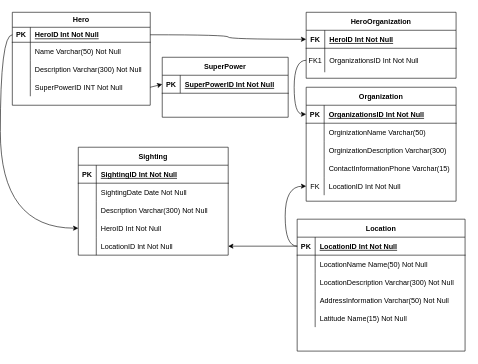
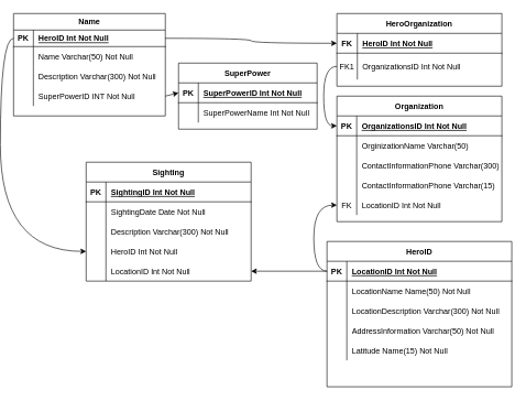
  <mxCell id="0" />
  <mxCell id="1" parent="0" />
- <mxCell id="2" value="Hero" style="shape=table;startSize=25;container=1;collapsible=1;childLayout=tableLayout;fixedRows=1;rowLines=0;fontStyle=1;align=center;resizeLast=1;" parent="1" vertex="1"><mxGeometry x="20" y="20" width="230" height="155" as="geometry" /></mxCell>
+ <mxCell id="2" value="Name" style="shape=table;startSize=25;container=1;collapsible=1;childLayout=tableLayout;fixedRows=1;rowLines=0;fontStyle=1;align=center;resizeLast=1;" parent="1" vertex="1"><mxGeometry x="20" y="20" width="230" height="155" as="geometry" /></mxCell>
  <mxCell id="3" value="" style="shape=partialRectangle;collapsible=0;dropTarget=0;pointerEvents=0;fillColor=none;points=[[0,0.5],[1,0.5]];portConstraint=eastwest;top=0;left=0;right=0;bottom=1;" parent="2" vertex="1"><mxGeometry y="25" width="230" height="25" as="geometry" /></mxCell>
  <mxCell id="4" value="PK" style="shape=partialRectangle;overflow=hidden;connectable=0;fillColor=none;top=0;left=0;bottom=0;right=0;fontStyle=1;" parent="3" vertex="1"><mxGeometry width="30" height="25" as="geometry" /></mxCell>
  <mxCell id="5" value="HeroID Int Not Null" style="shape=partialRectangle;overflow=hidden;connectable=0;fillColor=none;top=0;left=0;bottom=0;right=0;align=left;spacingLeft=6;fontStyle=5;" parent="3" vertex="1"><mxGeometry x="30" width="200" height="25" as="geometry" /></mxCell>
  <mxCell id="6" value="" style="shape=partialRectangle;collapsible=0;dropTarget=0;pointerEvents=0;fillColor=none;points=[[0,0.5],[1,0.5]];portConstraint=eastwest;top=0;left=0;right=0;bottom=0;" parent="2" vertex="1"><mxGeometry y="50" width="230" height="30" as="geometry" /></mxCell>
  <mxCell id="7" value="" style="shape=partialRectangle;overflow=hidden;connectable=0;fillColor=none;top=0;left=0;bottom=0;right=0;" parent="6" vertex="1"><mxGeometry width="30" height="30" as="geometry" /></mxCell>
  <mxCell id="8" value="Name Varchar(50) Not Null" style="shape=partialRectangle;overflow=hidden;connectable=0;fillColor=none;top=0;left=0;bottom=0;right=0;align=left;spacingLeft=6;" parent="6" vertex="1"><mxGeometry x="30" width="200" height="30" as="geometry" /></mxCell>
  <mxCell id="9" style="shape=partialRectangle;collapsible=0;dropTarget=0;pointerEvents=0;fillColor=none;points=[[0,0.5],[1,0.5]];portConstraint=eastwest;top=0;left=0;right=0;bottom=0;" vertex="1" parent="2"><mxGeometry y="80" width="230" height="30" as="geometry" /></mxCell>
  <mxCell id="10" style="shape=partialRectangle;overflow=hidden;connectable=0;fillColor=none;top=0;left=0;bottom=0;right=0;" vertex="1" parent="9"><mxGeometry width="30" height="30" as="geometry" /></mxCell>
  <mxCell id="11" value="Description Varchar(300) Not Null" style="shape=partialRectangle;overflow=hidden;connectable=0;fillColor=none;top=0;left=0;bottom=0;right=0;align=left;spacingLeft=6;" vertex="1" parent="9"><mxGeometry x="30" width="200" height="30" as="geometry" /></mxCell>
  <mxCell id="12" style="shape=partialRectangle;collapsible=0;dropTarget=0;pointerEvents=0;fillColor=none;points=[[0,0.5],[1,0.5]];portConstraint=eastwest;top=0;left=0;right=0;bottom=0;" vertex="1" parent="2"><mxGeometry y="110" width="230" height="30" as="geometry" /></mxCell>
  <mxCell id="13" style="shape=partialRectangle;overflow=hidden;connectable=0;fillColor=none;top=0;left=0;bottom=0;right=0;" vertex="1" parent="12"><mxGeometry width="30" height="30" as="geometry" /></mxCell>
  <mxCell id="14" value="SuperPowerID INT Not Null" style="shape=partialRectangle;overflow=hidden;connectable=0;fillColor=none;top=0;left=0;bottom=0;right=0;align=left;spacingLeft=6;" vertex="1" parent="12"><mxGeometry x="30" width="200" height="30" as="geometry" /></mxCell>
  <mxCell id="15" style="edgeStyle=orthogonalEdgeStyle;curved=1;rounded=0;orthogonalLoop=1;jettySize=auto;html=1;exitX=1;exitY=0.5;exitDx=0;exitDy=0;" edge="1" parent="2" source="6" target="6"><mxGeometry relative="1" as="geometry" /></mxCell>
  <mxCell id="16" value="Organization" style="shape=table;startSize=30;container=1;collapsible=1;childLayout=tableLayout;fixedRows=1;rowLines=0;fontStyle=1;align=center;resizeLast=1;" parent="1" vertex="1"><mxGeometry x="510" y="145" width="250" height="190" as="geometry" /></mxCell>
  <mxCell id="17" value="" style="shape=partialRectangle;collapsible=0;dropTarget=0;pointerEvents=0;fillColor=none;points=[[0,0.5],[1,0.5]];portConstraint=eastwest;top=0;left=0;right=0;bottom=1;" parent="16" vertex="1"><mxGeometry y="30" width="250" height="30" as="geometry" /></mxCell>
  <mxCell id="18" value="PK" style="shape=partialRectangle;overflow=hidden;connectable=0;fillColor=none;top=0;left=0;bottom=0;right=0;fontStyle=1;" parent="17" vertex="1"><mxGeometry width="30" height="30" as="geometry" /></mxCell>
  <mxCell id="19" value="OrganizationsID Int Not Null" style="shape=partialRectangle;overflow=hidden;connectable=0;fillColor=none;top=0;left=0;bottom=0;right=0;align=left;spacingLeft=6;fontStyle=5;" parent="17" vertex="1"><mxGeometry x="30" width="220" height="30" as="geometry" /></mxCell>
  <mxCell id="20" value="" style="shape=partialRectangle;collapsible=0;dropTarget=0;pointerEvents=0;fillColor=none;points=[[0,0.5],[1,0.5]];portConstraint=eastwest;top=0;left=0;right=0;bottom=0;" parent="16" vertex="1"><mxGeometry y="60" width="250" height="30" as="geometry" /></mxCell>
  <mxCell id="21" value="" style="shape=partialRectangle;overflow=hidden;connectable=0;fillColor=none;top=0;left=0;bottom=0;right=0;" parent="20" vertex="1"><mxGeometry width="30" height="30" as="geometry" /></mxCell>
  <mxCell id="22" value="OrginizationName Varchar(50)" style="shape=partialRectangle;overflow=hidden;connectable=0;fillColor=none;top=0;left=0;bottom=0;right=0;align=left;spacingLeft=6;" parent="20" vertex="1"><mxGeometry x="30" width="220" height="30" as="geometry" /></mxCell>
  <mxCell id="23" value="" style="shape=partialRectangle;collapsible=0;dropTarget=0;pointerEvents=0;fillColor=none;points=[[0,0.5],[1,0.5]];portConstraint=eastwest;top=0;left=0;right=0;bottom=0;" parent="16" vertex="1"><mxGeometry y="90" width="250" height="30" as="geometry" /></mxCell>
  <mxCell id="24" value="" style="shape=partialRectangle;overflow=hidden;connectable=0;fillColor=none;top=0;left=0;bottom=0;right=0;" parent="23" vertex="1"><mxGeometry width="30" height="30" as="geometry" /></mxCell>
- <mxCell id="25" value="OrginizationDescription Varchar(300)" style="shape=partialRectangle;overflow=hidden;connectable=0;fillColor=none;top=0;left=0;bottom=0;right=0;align=left;spacingLeft=6;" parent="23" vertex="1"><mxGeometry x="30" width="220" height="30" as="geometry" /></mxCell>
+ <mxCell id="25" value="ContactInformationPhone Varchar(300)" style="shape=partialRectangle;overflow=hidden;connectable=0;fillColor=none;top=0;left=0;bottom=0;right=0;align=left;spacingLeft=6;" parent="23" vertex="1"><mxGeometry x="30" width="220" height="30" as="geometry" /></mxCell>
  <mxCell id="26" style="shape=partialRectangle;collapsible=0;dropTarget=0;pointerEvents=0;fillColor=none;points=[[0,0.5],[1,0.5]];portConstraint=eastwest;top=0;left=0;right=0;bottom=0;" vertex="1" parent="16"><mxGeometry y="120" width="250" height="30" as="geometry" /></mxCell>
  <mxCell id="27" style="shape=partialRectangle;overflow=hidden;connectable=0;fillColor=none;top=0;left=0;bottom=0;right=0;" vertex="1" parent="26"><mxGeometry width="30" height="30" as="geometry" /></mxCell>
  <mxCell id="28" value="ContactInformationPhone Varchar(15)" style="shape=partialRectangle;overflow=hidden;connectable=0;fillColor=none;top=0;left=0;bottom=0;right=0;align=left;spacingLeft=6;" vertex="1" parent="26"><mxGeometry x="30" width="220" height="30" as="geometry" /></mxCell>
  <mxCell id="29" style="shape=partialRectangle;collapsible=0;dropTarget=0;pointerEvents=0;fillColor=none;points=[[0,0.5],[1,0.5]];portConstraint=eastwest;top=0;left=0;right=0;bottom=0;" vertex="1" parent="16"><mxGeometry y="150" width="250" height="30" as="geometry" /></mxCell>
  <mxCell id="30" value="FK" style="shape=partialRectangle;overflow=hidden;connectable=0;fillColor=none;top=0;left=0;bottom=0;right=0;" vertex="1" parent="29"><mxGeometry width="30" height="30" as="geometry" /></mxCell>
  <mxCell id="31" value="LocationID Int Not Null" style="shape=partialRectangle;overflow=hidden;connectable=0;fillColor=none;top=0;left=0;bottom=0;right=0;align=left;spacingLeft=6;" vertex="1" parent="29"><mxGeometry x="30" width="220" height="30" as="geometry" /></mxCell>
  <mxCell id="32" value="SuperPower" style="shape=table;startSize=30;container=1;collapsible=1;childLayout=tableLayout;fixedRows=1;rowLines=0;fontStyle=1;align=center;resizeLast=1;" parent="1" vertex="1"><mxGeometry x="270" y="95" width="210" height="100" as="geometry" /></mxCell>
  <mxCell id="33" value="" style="shape=partialRectangle;collapsible=0;dropTarget=0;pointerEvents=0;fillColor=none;points=[[0,0.5],[1,0.5]];portConstraint=eastwest;top=0;left=0;right=0;bottom=1;" parent="32" vertex="1"><mxGeometry y="30" width="210" height="30" as="geometry" /></mxCell>
  <mxCell id="34" value="PK" style="shape=partialRectangle;overflow=hidden;connectable=0;fillColor=none;top=0;left=0;bottom=0;right=0;fontStyle=1;" parent="33" vertex="1"><mxGeometry width="30" height="30" as="geometry" /></mxCell>
  <mxCell id="35" value="SuperPowerID Int Not Null" style="shape=partialRectangle;overflow=hidden;connectable=0;fillColor=none;top=0;left=0;bottom=0;right=0;align=left;spacingLeft=6;fontStyle=5;" parent="33" vertex="1"><mxGeometry x="30" width="180" height="30" as="geometry" /></mxCell>
  <mxCell id="36" value="" style="shape=partialRectangle;collapsible=0;dropTarget=0;pointerEvents=0;fillColor=none;points=[[0,0.5],[1,0.5]];portConstraint=eastwest;top=0;left=0;right=0;bottom=0;" parent="32" vertex="1"><mxGeometry y="60" width="210" height="30" as="geometry" /></mxCell>
  <mxCell id="37" value="" style="shape=partialRectangle;overflow=hidden;connectable=0;fillColor=none;top=0;left=0;bottom=0;right=0;" parent="36" vertex="1"><mxGeometry width="30" height="30" as="geometry" /></mxCell>
+ <mxCell id="38" value="SuperPowerName Int Not Null" style="shape=partialRectangle;overflow=hidden;connectable=0;fillColor=none;top=0;left=0;bottom=0;right=0;align=left;spacingLeft=6;" parent="36" vertex="1"><mxGeometry x="30" width="180" height="30" as="geometry" /></mxCell>
  <mxCell id="39" value="HeroOrganization" style="shape=table;startSize=30;container=1;collapsible=1;childLayout=tableLayout;fixedRows=1;rowLines=0;fontStyle=1;align=center;resizeLast=1;" vertex="1" parent="1"><mxGeometry x="510" y="20" width="250" height="110" as="geometry" /></mxCell>
  <mxCell id="40" value="" style="shape=partialRectangle;collapsible=0;dropTarget=0;pointerEvents=0;fillColor=none;points=[[0,0.5],[1,0.5]];portConstraint=eastwest;top=0;left=0;right=0;bottom=1;" vertex="1" parent="39"><mxGeometry y="30" width="250" height="30" as="geometry" /></mxCell>
  <mxCell id="41" value="FK" style="shape=partialRectangle;overflow=hidden;connectable=0;fillColor=none;top=0;left=0;bottom=0;right=0;fontStyle=1;" vertex="1" parent="40"><mxGeometry width="31" height="30" as="geometry" /></mxCell>
  <mxCell id="42" value="HeroID Int Not Null" style="shape=partialRectangle;overflow=hidden;connectable=0;fillColor=none;top=0;left=0;bottom=0;right=0;align=left;spacingLeft=6;fontStyle=5;" vertex="1" parent="40"><mxGeometry x="31" width="219" height="30" as="geometry" /></mxCell>
  <mxCell id="43" value="" style="shape=partialRectangle;collapsible=0;dropTarget=0;pointerEvents=0;fillColor=none;points=[[0,0.5],[1,0.5]];portConstraint=eastwest;top=0;left=0;right=0;bottom=0;" vertex="1" parent="39"><mxGeometry y="60" width="250" height="40" as="geometry" /></mxCell>
  <mxCell id="44" value="FK1" style="shape=partialRectangle;overflow=hidden;connectable=0;fillColor=none;top=0;left=0;bottom=0;right=0;" vertex="1" parent="43"><mxGeometry width="31" height="40" as="geometry" /></mxCell>
  <mxCell id="45" value="OrganizationsID Int Not Null" style="shape=partialRectangle;overflow=hidden;connectable=0;fillColor=none;top=0;left=0;bottom=0;right=0;align=left;spacingLeft=6;" vertex="1" parent="43"><mxGeometry x="31" width="219" height="40" as="geometry" /></mxCell>
  <mxCell id="46" style="edgeStyle=orthogonalEdgeStyle;curved=1;rounded=0;orthogonalLoop=1;jettySize=auto;html=1;exitX=1;exitY=0.5;exitDx=0;exitDy=0;entryX=0;entryY=0.5;entryDx=0;entryDy=0;" edge="1" parent="1" source="3" target="40"><mxGeometry relative="1" as="geometry" /></mxCell>
  <mxCell id="47" style="edgeStyle=orthogonalEdgeStyle;curved=1;rounded=0;orthogonalLoop=1;jettySize=auto;html=1;exitX=0;exitY=0.5;exitDx=0;exitDy=0;entryX=0;entryY=0.5;entryDx=0;entryDy=0;" edge="1" parent="1" source="43" target="17"><mxGeometry relative="1" as="geometry" /></mxCell>
- <mxCell id="48" value="Location" style="shape=table;startSize=30;container=1;collapsible=1;childLayout=tableLayout;fixedRows=1;rowLines=0;fontStyle=1;align=center;resizeLast=1;" vertex="1" parent="1"><mxGeometry x="495" y="365" width="280" height="220" as="geometry" /></mxCell>
+ <mxCell id="48" value="HeroID" style="shape=table;startSize=30;container=1;collapsible=1;childLayout=tableLayout;fixedRows=1;rowLines=0;fontStyle=1;align=center;resizeLast=1;" vertex="1" parent="1"><mxGeometry x="495" y="365" width="280" height="220" as="geometry" /></mxCell>
  <mxCell id="49" value="" style="shape=partialRectangle;collapsible=0;dropTarget=0;pointerEvents=0;fillColor=none;points=[[0,0.5],[1,0.5]];portConstraint=eastwest;top=0;left=0;right=0;bottom=1;" vertex="1" parent="48"><mxGeometry y="30" width="280" height="30" as="geometry" /></mxCell>
  <mxCell id="50" value="PK" style="shape=partialRectangle;overflow=hidden;connectable=0;fillColor=none;top=0;left=0;bottom=0;right=0;fontStyle=1;" vertex="1" parent="49"><mxGeometry width="30" height="30" as="geometry" /></mxCell>
  <mxCell id="51" value="LocationID Int Not Null" style="shape=partialRectangle;overflow=hidden;connectable=0;fillColor=none;top=0;left=0;bottom=0;right=0;align=left;spacingLeft=6;fontStyle=5;" vertex="1" parent="49"><mxGeometry x="30" width="250" height="30" as="geometry" /></mxCell>
  <mxCell id="52" value="" style="shape=partialRectangle;collapsible=0;dropTarget=0;pointerEvents=0;fillColor=none;points=[[0,0.5],[1,0.5]];portConstraint=eastwest;top=0;left=0;right=0;bottom=0;" vertex="1" parent="48"><mxGeometry y="60" width="280" height="30" as="geometry" /></mxCell>
  <mxCell id="53" value="" style="shape=partialRectangle;overflow=hidden;connectable=0;fillColor=none;top=0;left=0;bottom=0;right=0;" vertex="1" parent="52"><mxGeometry width="30" height="30" as="geometry" /></mxCell>
  <mxCell id="54" value="LocationName Name(50) Not Null" style="shape=partialRectangle;overflow=hidden;connectable=0;fillColor=none;top=0;left=0;bottom=0;right=0;align=left;spacingLeft=6;" vertex="1" parent="52"><mxGeometry x="30" width="250" height="30" as="geometry" /></mxCell>
  <mxCell id="55" style="shape=partialRectangle;collapsible=0;dropTarget=0;pointerEvents=0;fillColor=none;points=[[0,0.5],[1,0.5]];portConstraint=eastwest;top=0;left=0;right=0;bottom=0;" vertex="1" parent="48"><mxGeometry y="90" width="280" height="30" as="geometry" /></mxCell>
  <mxCell id="56" style="shape=partialRectangle;overflow=hidden;connectable=0;fillColor=none;top=0;left=0;bottom=0;right=0;" vertex="1" parent="55"><mxGeometry width="30" height="30" as="geometry" /></mxCell>
  <mxCell id="57" value="LocationDescription Varchar(300) Not Null" style="shape=partialRectangle;overflow=hidden;connectable=0;fillColor=none;top=0;left=0;bottom=0;right=0;align=left;spacingLeft=6;" vertex="1" parent="55"><mxGeometry x="30" width="250" height="30" as="geometry" /></mxCell>
  <mxCell id="58" style="shape=partialRectangle;collapsible=0;dropTarget=0;pointerEvents=0;fillColor=none;points=[[0,0.5],[1,0.5]];portConstraint=eastwest;top=0;left=0;right=0;bottom=0;" vertex="1" parent="48"><mxGeometry y="120" width="280" height="30" as="geometry" /></mxCell>
  <mxCell id="59" style="shape=partialRectangle;overflow=hidden;connectable=0;fillColor=none;top=0;left=0;bottom=0;right=0;" vertex="1" parent="58"><mxGeometry width="30" height="30" as="geometry" /></mxCell>
  <mxCell id="60" value="AddressInformation Varchar(50) Not Null" style="shape=partialRectangle;overflow=hidden;connectable=0;fillColor=none;top=0;left=0;bottom=0;right=0;align=left;spacingLeft=6;" vertex="1" parent="58"><mxGeometry x="30" width="250" height="30" as="geometry" /></mxCell>
  <mxCell id="61" style="shape=partialRectangle;collapsible=0;dropTarget=0;pointerEvents=0;fillColor=none;points=[[0,0.5],[1,0.5]];portConstraint=eastwest;top=0;left=0;right=0;bottom=0;" vertex="1" parent="48"><mxGeometry y="150" width="280" height="30" as="geometry" /></mxCell>
  <mxCell id="62" style="shape=partialRectangle;overflow=hidden;connectable=0;fillColor=none;top=0;left=0;bottom=0;right=0;" vertex="1" parent="61"><mxGeometry width="30" height="30" as="geometry" /></mxCell>
  <mxCell id="63" value="Latitude Name(15) Not Null" style="shape=partialRectangle;overflow=hidden;connectable=0;fillColor=none;top=0;left=0;bottom=0;right=0;align=left;spacingLeft=6;" vertex="1" parent="61"><mxGeometry x="30" width="250" height="30" as="geometry" /></mxCell>
  <mxCell id="64" style="shape=partialRectangle;collapsible=0;dropTarget=0;pointerEvents=0;fillColor=none;points=[[0,0.5],[1,0.5]];portConstraint=eastwest;top=0;left=0;right=0;bottom=0;" vertex="1" parent="48"><mxGeometry y="180" width="280" height="30" as="geometry" /></mxCell>
  <mxCell id="65" style="shape=partialRectangle;overflow=hidden;connectable=0;fillColor=none;top=0;left=0;bottom=0;right=0;" vertex="1" parent="64"><mxGeometry width="30" height="30" as="geometry" /></mxCell>
  <mxCell id="66" style="edgeStyle=orthogonalEdgeStyle;curved=1;rounded=0;orthogonalLoop=1;jettySize=auto;html=1;exitX=0;exitY=0.5;exitDx=0;exitDy=0;entryX=0;entryY=0.5;entryDx=0;entryDy=0;" edge="1" parent="1" source="49" target="29"><mxGeometry relative="1" as="geometry"><mxPoint x="440" y="355" as="targetPoint" /></mxGeometry></mxCell>
  <mxCell id="67" value="Sighting" style="shape=table;startSize=30;container=1;collapsible=1;childLayout=tableLayout;fixedRows=1;rowLines=0;fontStyle=1;align=center;resizeLast=1;" vertex="1" parent="1"><mxGeometry x="130" y="245" width="250" height="180" as="geometry" /></mxCell>
  <mxCell id="68" value="" style="shape=partialRectangle;collapsible=0;dropTarget=0;pointerEvents=0;fillColor=none;points=[[0,0.5],[1,0.5]];portConstraint=eastwest;top=0;left=0;right=0;bottom=1;" vertex="1" parent="67"><mxGeometry y="30" width="250" height="30" as="geometry" /></mxCell>
  <mxCell id="69" value="PK" style="shape=partialRectangle;overflow=hidden;connectable=0;fillColor=none;top=0;left=0;bottom=0;right=0;fontStyle=1;" vertex="1" parent="68"><mxGeometry width="30" height="30" as="geometry" /></mxCell>
  <mxCell id="70" value="SightingID Int Not Null" style="shape=partialRectangle;overflow=hidden;connectable=0;fillColor=none;top=0;left=0;bottom=0;right=0;align=left;spacingLeft=6;fontStyle=5;" vertex="1" parent="68"><mxGeometry x="30" width="220" height="30" as="geometry" /></mxCell>
  <mxCell id="71" value="" style="shape=partialRectangle;collapsible=0;dropTarget=0;pointerEvents=0;fillColor=none;points=[[0,0.5],[1,0.5]];portConstraint=eastwest;top=0;left=0;right=0;bottom=0;" vertex="1" parent="67"><mxGeometry y="60" width="250" height="30" as="geometry" /></mxCell>
  <mxCell id="72" value="" style="shape=partialRectangle;overflow=hidden;connectable=0;fillColor=none;top=0;left=0;bottom=0;right=0;" vertex="1" parent="71"><mxGeometry width="30" height="30" as="geometry" /></mxCell>
  <mxCell id="73" value="SightingDate Date Not Null" style="shape=partialRectangle;overflow=hidden;connectable=0;fillColor=none;top=0;left=0;bottom=0;right=0;align=left;spacingLeft=6;" vertex="1" parent="71"><mxGeometry x="30" width="220" height="30" as="geometry" /></mxCell>
  <mxCell id="74" style="shape=partialRectangle;collapsible=0;dropTarget=0;pointerEvents=0;fillColor=none;points=[[0,0.5],[1,0.5]];portConstraint=eastwest;top=0;left=0;right=0;bottom=0;" vertex="1" parent="67"><mxGeometry y="90" width="250" height="30" as="geometry" /></mxCell>
  <mxCell id="75" style="shape=partialRectangle;overflow=hidden;connectable=0;fillColor=none;top=0;left=0;bottom=0;right=0;" vertex="1" parent="74"><mxGeometry width="30" height="30" as="geometry" /></mxCell>
  <mxCell id="76" value="Description Varchar(300) Not Null" style="shape=partialRectangle;overflow=hidden;connectable=0;fillColor=none;top=0;left=0;bottom=0;right=0;align=left;spacingLeft=6;" vertex="1" parent="74"><mxGeometry x="30" width="220" height="30" as="geometry" /></mxCell>
  <mxCell id="77" style="shape=partialRectangle;collapsible=0;dropTarget=0;pointerEvents=0;fillColor=none;points=[[0,0.5],[1,0.5]];portConstraint=eastwest;top=0;left=0;right=0;bottom=0;" vertex="1" parent="67"><mxGeometry y="120" width="250" height="30" as="geometry" /></mxCell>
  <mxCell id="78" style="shape=partialRectangle;overflow=hidden;connectable=0;fillColor=none;top=0;left=0;bottom=0;right=0;" vertex="1" parent="77"><mxGeometry width="30" height="30" as="geometry" /></mxCell>
  <mxCell id="79" value="HeroID Int Not Null" style="shape=partialRectangle;overflow=hidden;connectable=0;fillColor=none;top=0;left=0;bottom=0;right=0;align=left;spacingLeft=6;" vertex="1" parent="77"><mxGeometry x="30" width="220" height="30" as="geometry" /></mxCell>
  <mxCell id="80" style="shape=partialRectangle;collapsible=0;dropTarget=0;pointerEvents=0;fillColor=none;points=[[0,0.5],[1,0.5]];portConstraint=eastwest;top=0;left=0;right=0;bottom=0;" vertex="1" parent="67"><mxGeometry y="150" width="250" height="30" as="geometry" /></mxCell>
  <mxCell id="81" style="shape=partialRectangle;overflow=hidden;connectable=0;fillColor=none;top=0;left=0;bottom=0;right=0;" vertex="1" parent="80"><mxGeometry width="30" height="30" as="geometry" /></mxCell>
  <mxCell id="82" value="LocationID Int Not Null" style="shape=partialRectangle;overflow=hidden;connectable=0;fillColor=none;top=0;left=0;bottom=0;right=0;align=left;spacingLeft=6;" vertex="1" parent="80"><mxGeometry x="30" width="220" height="30" as="geometry" /></mxCell>
  <mxCell id="83" style="rounded=0;orthogonalLoop=1;jettySize=auto;html=1;exitX=1;exitY=0.5;exitDx=0;exitDy=0;entryX=0;entryY=0.5;entryDx=0;entryDy=0;" edge="1" parent="1" source="12" target="33"><mxGeometry relative="1" as="geometry" /></mxCell>
  <mxCell id="84" style="edgeStyle=orthogonalEdgeStyle;rounded=0;orthogonalLoop=1;jettySize=auto;html=1;exitX=0;exitY=0.5;exitDx=0;exitDy=0;entryX=0;entryY=0.5;entryDx=0;entryDy=0;curved=1;" edge="1" parent="1" source="3" target="77"><mxGeometry relative="1" as="geometry" /></mxCell>
  <mxCell id="85" style="rounded=0;orthogonalLoop=1;jettySize=auto;html=1;exitX=0;exitY=0.5;exitDx=0;exitDy=0;entryX=1;entryY=0.5;entryDx=0;entryDy=0;" edge="1" parent="1" source="49" target="80"><mxGeometry relative="1" as="geometry" /></mxCell>
